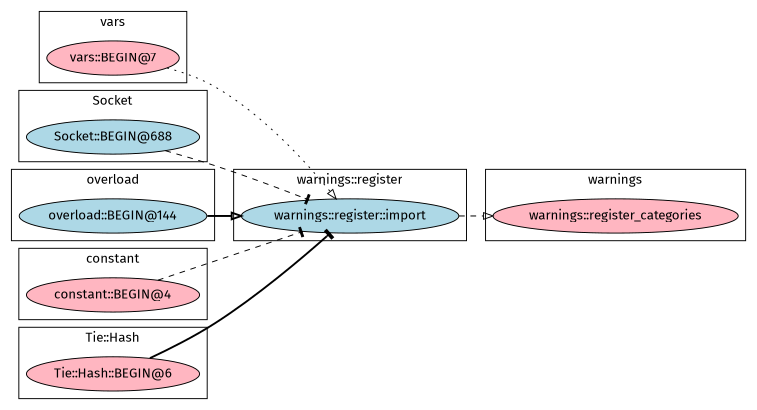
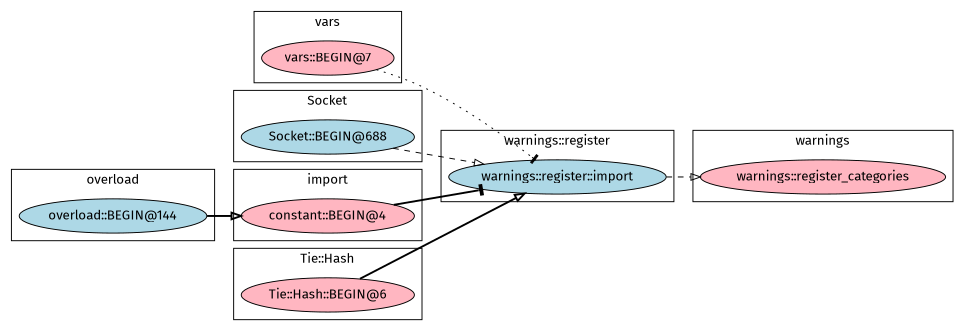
  digraph {
    fontname="Fira Sans"
    rankdir=LR
    node [fillcolor=lightpink fontname="Fira Sans" style=filled]
    edge [arrowhead=onormal fontname="Fira Sans" style=dashed]
    "vars::BEGIN@7"
    "Socket::BEGIN@688" [fillcolor=lightblue]
    "warnings::register_categories"
    "overload::BEGIN@144" [fillcolor=lightblue]
    "constant::BEGIN@4"
    "Tie::Hash::BEGIN@6"
    "warnings::register::import" [fillcolor=lightblue]
    subgraph cluster_1 {
      label=vars
      "vars::BEGIN@7"
    }
    subgraph cluster_2 {
      label=Socket
      "Socket::BEGIN@688"
    }
    subgraph cluster_3 {
      label=warnings
      "warnings::register_categories"
    }
    subgraph cluster_4 {
      label=overload
      "overload::BEGIN@144"
    }
    subgraph cluster_5 {
-     label=constant
+     label=import
      "constant::BEGIN@4"
    }
    subgraph cluster_6 {
      label="Tie::Hash"
      "Tie::Hash::BEGIN@6"
    }
    subgraph cluster_7 {
      label="warnings::register"
      "warnings::register::import"
    }
-   "vars::BEGIN@7" -> "warnings::register::import" [style=dotted]
-   "Socket::BEGIN@688" -> "warnings::register::import" [arrowhead=tee]
-   "overload::BEGIN@144" -> "warnings::register::import" [style=bold]
-   "constant::BEGIN@4" -> "warnings::register::import" [arrowhead=tee]
-   "Tie::Hash::BEGIN@6" -> "warnings::register::import" [arrowhead=tee style=bold]
+   "vars::BEGIN@7" -> "warnings::register::import" [arrowhead=tee style=dotted]
+   "Socket::BEGIN@688" -> "warnings::register::import"
+   "overload::BEGIN@144" -> "constant::BEGIN@4" [style=bold]
+   "constant::BEGIN@4" -> "warnings::register::import" [arrowhead=tee style=bold]
+   "Tie::Hash::BEGIN@6" -> "warnings::register::import" [style=bold]
    "warnings::register::import" -> "warnings::register_categories"
  }
